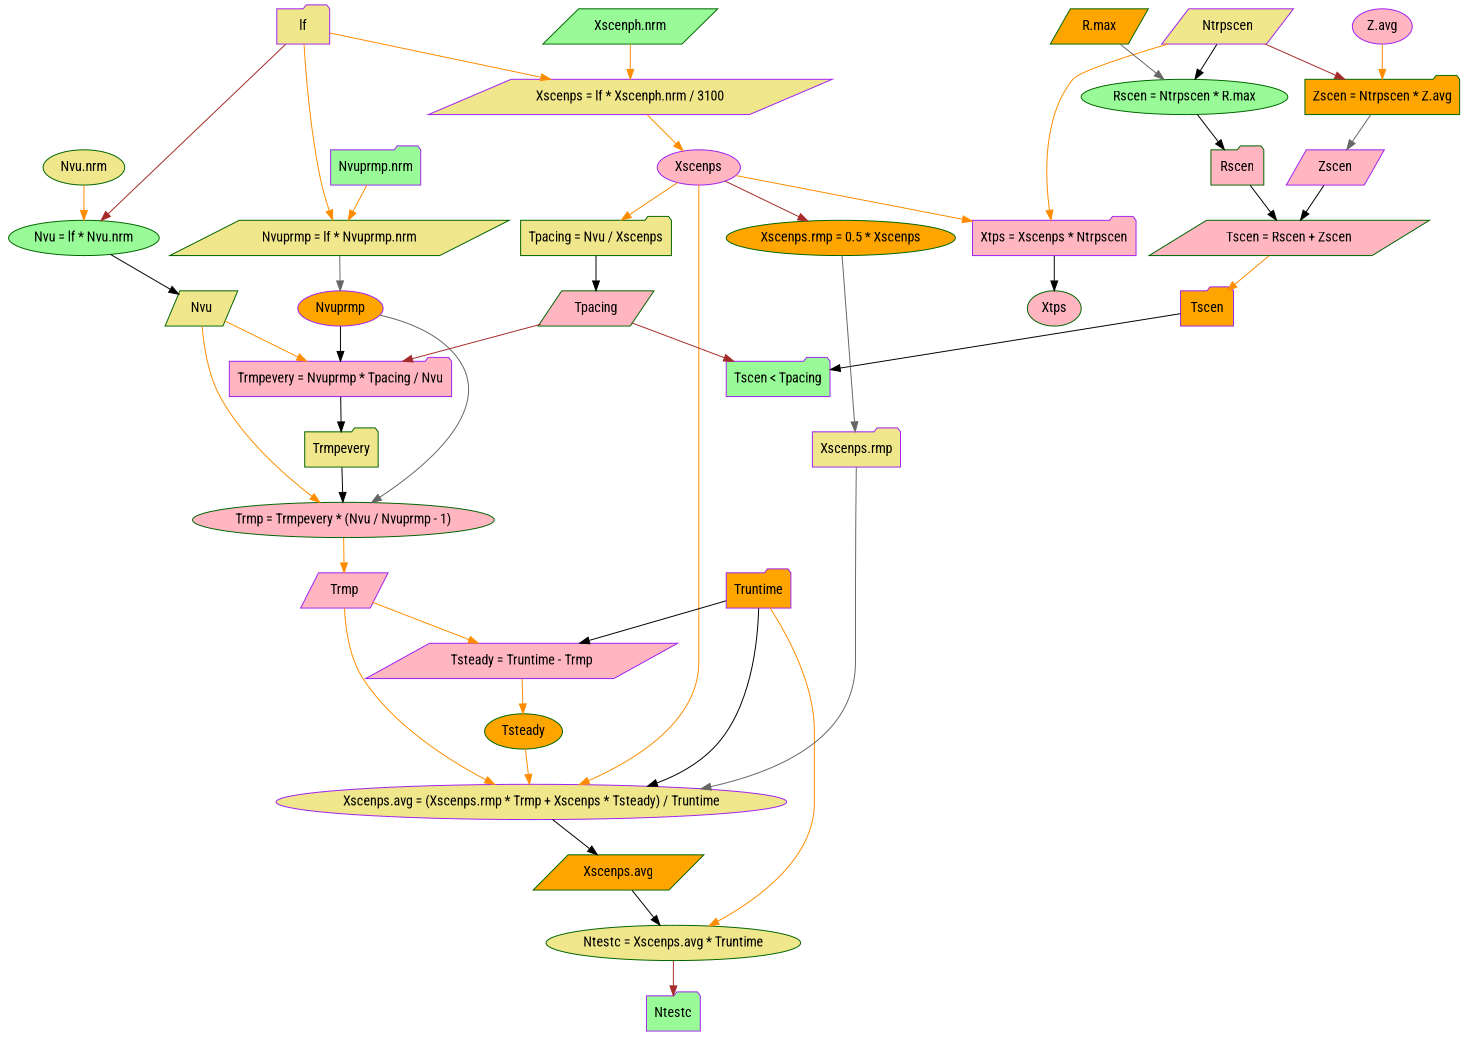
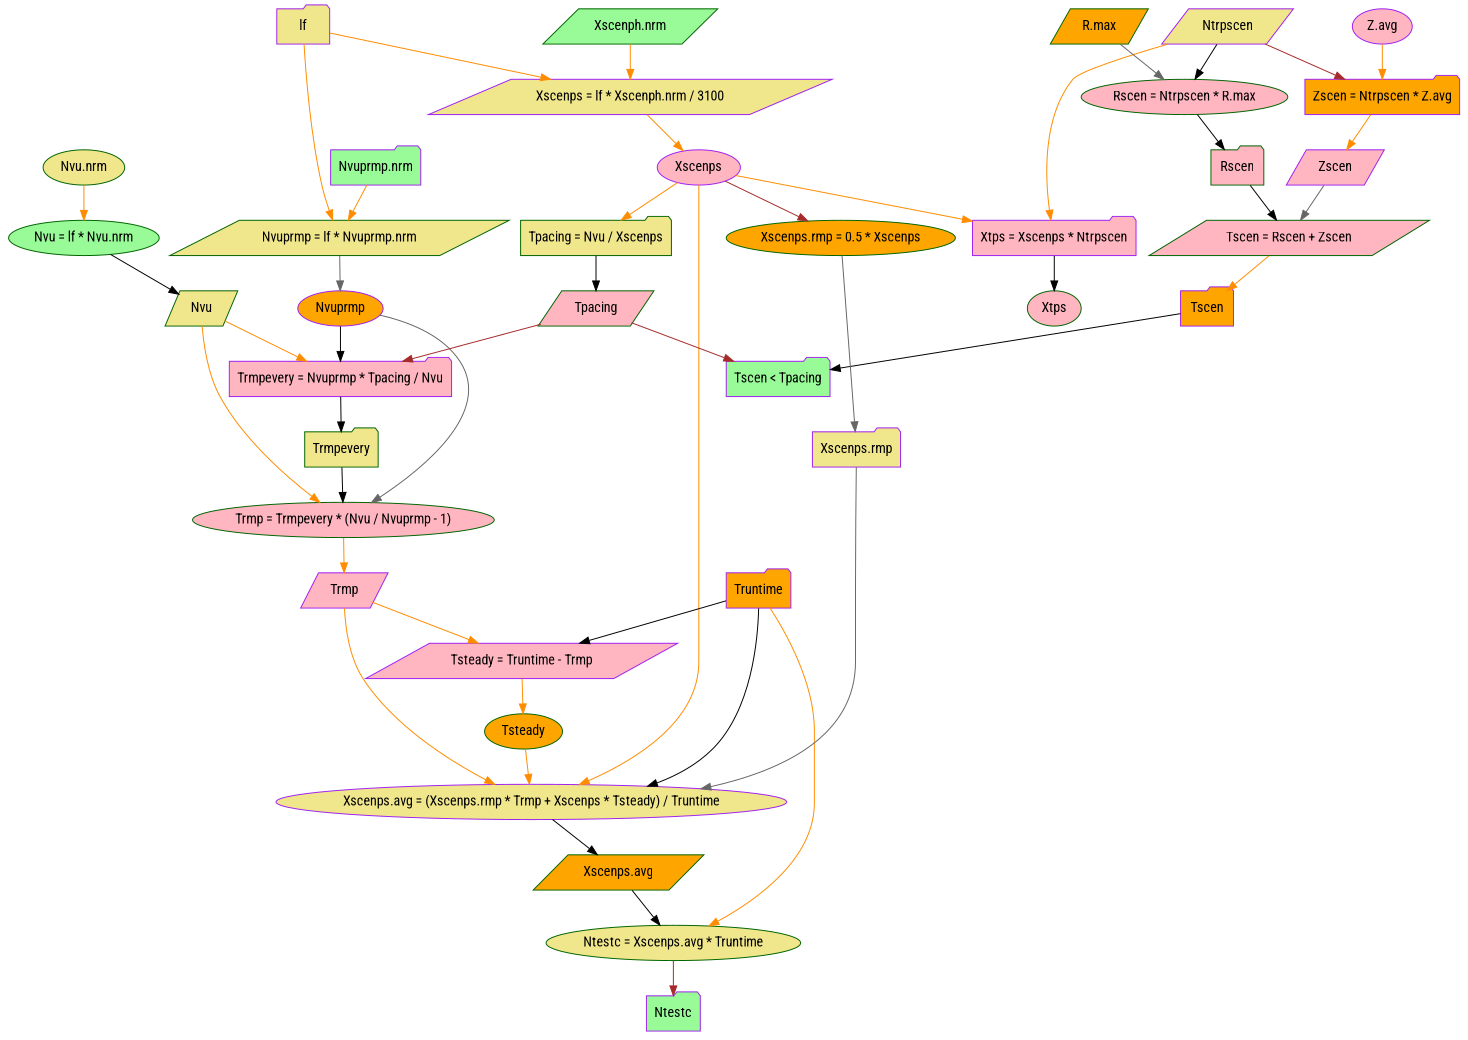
  digraph {
    fontname="Roboto Condensed"
    rankdir=TB
    node [color=darkgreen fillcolor=lightpink fontname="Roboto Condensed" shape=folder style=filled]
    edge [color=darkorange fontname="Roboto Condensed"]
    n1 [color=purple fillcolor=khaki label=lf]
    n2 [color=purple fillcolor=khaki label="Xscenps = lf * Xscenph.nrm / 3100" shape=parallelogram]
    n3 [fillcolor=palegreen label="Nvu = lf * Nvu.nrm" shape=ellipse]
    n4 [fillcolor=khaki label="Nvuprmp = lf * Nvuprmp.nrm" shape=parallelogram]
    n5 [color=purple label=Xscenps shape=ellipse]
    n6 [fillcolor=khaki label=Nvu shape=parallelogram]
    n7 [color=purple fillcolor=orange label=Nvuprmp shape=ellipse]
    n8 [color=purple fillcolor=palegreen label=Ntestc]
    n9 [color=purple label="Trmpevery = Nvuprmp * Tpacing / Nvu"]
    n10 [label="Trmp = Trmpevery * (Nvu / Nvuprmp - 1)" shape=ellipse]
    n11 [fillcolor=khaki label="Tpacing = Nvu / Xscenps"]
    n12 [label=Tpacing shape=parallelogram]
    n13 [fillcolor=khaki label=Trmpevery]
    n14 [color=purple label=Trmp shape=parallelogram]
    n15 [fillcolor=khaki label="Nvu.nrm" shape=ellipse]
    n16 [color=purple fillcolor=palegreen label="Nvuprmp.nrm"]
    n17 [color=purple fillcolor=palegreen label="Tscen < Tpacing"]
    n18 [color=purple label="Tsteady = Truntime - Trmp" shape=parallelogram]
    n19 [color=purple fillcolor=khaki label="Xscenps.avg = (Xscenps.rmp * Trmp + Xscenps * Tsteady) / Truntime" shape=ellipse]
    n20 [fillcolor=orange label=Tsteady shape=ellipse]
    n21 [fillcolor=orange label="Xscenps.avg" shape=parallelogram]
    n22 [color=purple fillcolor=orange label=Truntime]
    n23 [fillcolor=khaki label="Ntestc = Xscenps.avg * Truntime" shape=ellipse]
    n24 [color=purple fillcolor=orange label=Tscen]
    n25 [fillcolor=palegreen label="Xscenph.nrm" shape=parallelogram]
    n26 [fillcolor=orange label="Xscenps.rmp = 0.5 * Xscenps" shape=ellipse]
    n27 [color=purple label="Xtps = Xscenps * Ntrpscen"]
    n28 [color=purple fillcolor=khaki label="Xscenps.rmp"]
    n29 [label=Xtps shape=ellipse]
    n30 [label=Rscen]
    n31 [label="Tscen = Rscen + Zscen" shape=parallelogram]
    n32 [color=purple label=Zscen shape=parallelogram]
    n33 [color=purple fillcolor=khaki label=Ntrpscen shape=parallelogram]
-   n34 [fillcolor=palegreen label="Rscen = Ntrpscen * R.max" shape=ellipse]
-   n35 [fillcolor=orange label="Zscen = Ntrpscen * Z.avg"]
+   n34 [label="Rscen = Ntrpscen * R.max" shape=ellipse]
+   n35 [color=purple fillcolor=orange label="Zscen = Ntrpscen * Z.avg"]
    n36 [fillcolor=orange label="R.max" shape=parallelogram]
    n37 [color=purple label="Z.avg" shape=ellipse]
    n1 -> n2
-   n1 -> n3 [color=brown]
    n1 -> n4
    n2 -> n5
    n3 -> n6 [color=black]
    n4 -> n7 [color=gray40]
    n5 -> n11
    n5 -> n19
    n5 -> n26 [color=brown]
    n5 -> n27
    n6 -> n9
    n6 -> n10
    n7 -> n9 [color=black]
    n7 -> n10 [color=gray40]
    n9 -> n13 [color=black]
    n10 -> n14
    n11 -> n12 [color=black]
    n12 -> n9 [color=brown]
    n12 -> n17 [color=brown]
    n13 -> n10 [color=black]
    n14 -> n18
    n14 -> n19
    n15 -> n3
    n16 -> n4
    n18 -> n20
    n19 -> n21 [color=black]
    n20 -> n19
    n21 -> n23 [color=black]
    n22 -> n18 [color=black]
    n22 -> n19 [color=black]
    n22 -> n23
    n23 -> n8 [color=brown]
    n24 -> n17 [color=black]
    n25 -> n2
    n26 -> n28 [color=gray40]
    n27 -> n29 [color=black]
    n28 -> n19 [color=gray40]
    n30 -> n31 [color=black]
    n31 -> n24
-   n32 -> n31 [color=black]
+   n32 -> n31 [color=gray40]
    n33 -> n27
    n33 -> n34 [color=black]
    n33 -> n35 [color=brown]
    n34 -> n30 [color=black]
-   n35 -> n32 [color=gray40]
+   n35 -> n32
    n36 -> n34 [color=gray40]
    n37 -> n35
  }
